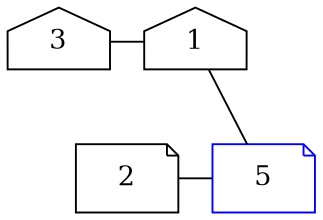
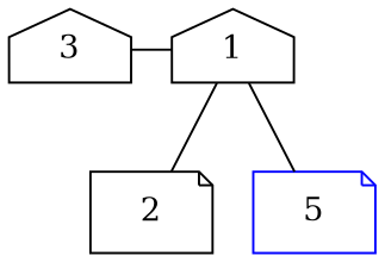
  graph {
    node [shape=house]
    3
    1
    2 [shape=note]
    n4 [color=blue label=5 shape=note]
    subgraph sub_1 {
      rank=same
      3
      1
    }
    subgraph sub_2 {
      rank=same
      2
      n4
    }
    3 -- 1
    1 -- n4
-   2 -- n4
+   2 -- 1
  }
